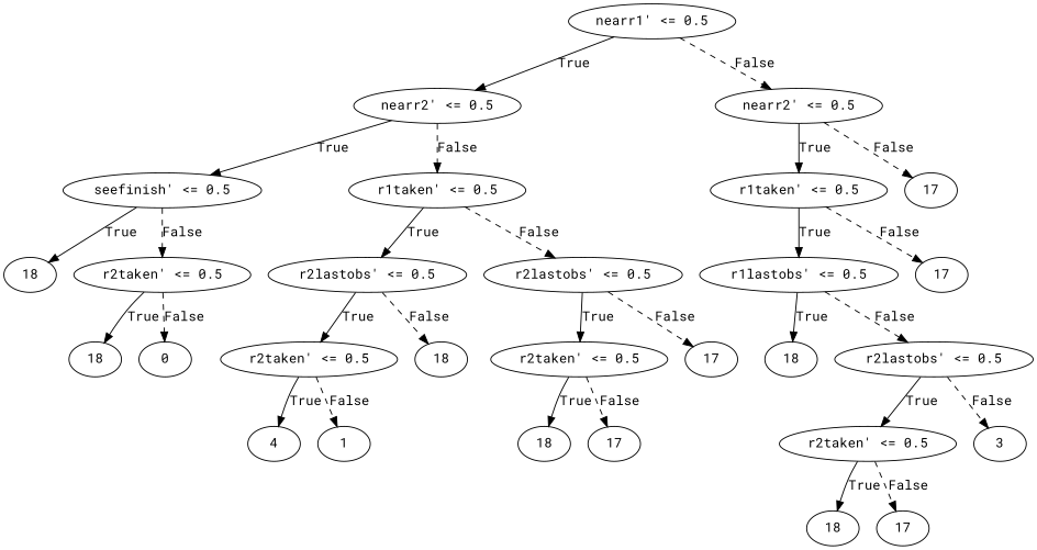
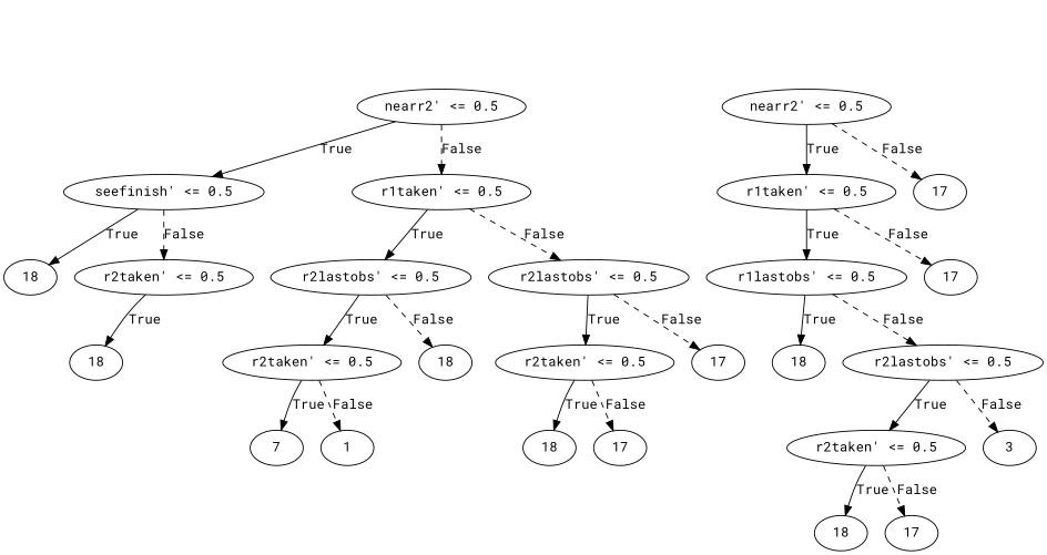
  digraph {
    fontname="Roboto Mono"
    node [fontname="Roboto Mono"]
    edge [fontname="Roboto Mono"]
-   n1 [label="nearr1' <= 0.5"]
    n2 [label="nearr2' <= 0.5"]
    n3 [label="nearr2' <= 0.5"]
    n4 [label="seefinish' <= 0.5"]
    n5 [label="r1taken' <= 0.5"]
    n6 [label="r1taken' <= 0.5"]
    n7 [label=17]
    n8 [label=18]
    n9 [label="r2taken' <= 0.5"]
    n10 [label="r2lastobs' <= 0.5"]
    n11 [label="r2lastobs' <= 0.5"]
    n12 [label=18]
-   n13 [label=0]
    n14 [label="r2taken' <= 0.5"]
    n15 [label=18]
    n16 [label="r2taken' <= 0.5"]
    n17 [label=17]
-   n18 [label=4]
+   n18 [label=7]
    n19 [label=1]
    n20 [label=18]
    n21 [label=17]
    n22 [label="r1lastobs' <= 0.5"]
    n23 [label=17]
    n24 [label=18]
    n25 [label="r2lastobs' <= 0.5"]
    n26 [label="r2taken' <= 0.5"]
    n27 [label=3]
    n28 [label=18]
    n29 [label=17]
-   n1 -> n2 [label=True]
-   n1 -> n3 [label=False style=dashed]
    n2 -> n4 [label=True]
    n2 -> n5 [label=False style=dashed]
    n3 -> n6 [label=True]
    n3 -> n7 [label=False style=dashed]
    n4 -> n8 [label=True]
    n4 -> n9 [label=False style=dashed]
    n5 -> n10 [label=True]
    n5 -> n11 [label=False style=dashed]
    n6 -> n22 [label=True]
    n6 -> n23 [label=False style=dashed]
    n9 -> n12 [label=True]
-   n9 -> n13 [label=False style=dashed]
    n10 -> n14 [label=True]
    n10 -> n15 [label=False style=dashed]
    n11 -> n16 [label=True]
    n11 -> n17 [label=False style=dashed]
    n14 -> n18 [label=True]
    n14 -> n19 [label=False style=dashed]
    n16 -> n20 [label=True]
    n16 -> n21 [label=False style=dashed]
    n22 -> n24 [label=True]
    n22 -> n25 [label=False style=dashed]
    n25 -> n26 [label=True]
    n25 -> n27 [label=False style=dashed]
    n26 -> n28 [label=True]
    n26 -> n29 [label=False style=dashed]
  }
